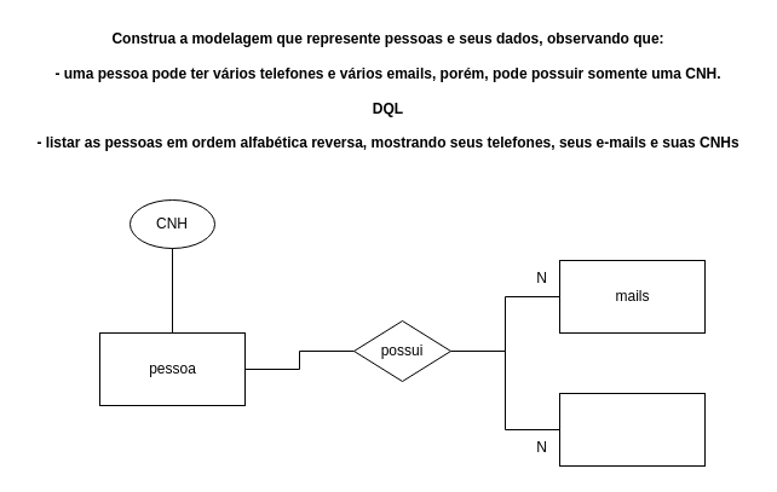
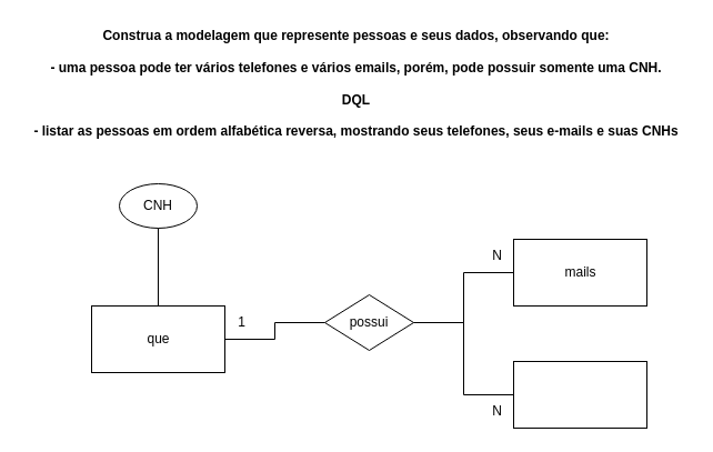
  <mxCell id="0" />
  <mxCell id="1" parent="0" />
  <mxCell id="2" style="edgeStyle=orthogonalEdgeStyle;rounded=0;orthogonalLoop=1;jettySize=auto;html=1;endArrow=none;endFill=0;" edge="1" parent="1" source="4" target="9"><mxGeometry relative="1" as="geometry" /></mxCell>
  <mxCell id="3" style="edgeStyle=orthogonalEdgeStyle;rounded=0;orthogonalLoop=1;jettySize=auto;html=1;exitX=1;exitY=0.5;exitDx=0;exitDy=0;entryX=0;entryY=0.5;entryDx=0;entryDy=0;endArrow=none;endFill=0;" edge="1" parent="1" source="4" target="14"><mxGeometry relative="1" as="geometry" /></mxCell>
  <mxCell id="4" value="possui" style="rhombus;whiteSpace=wrap;html=1;" vertex="1" parent="1"><mxGeometry x="292" y="265" width="80" height="50" as="geometry" /></mxCell>
  <mxCell id="5" value="" style="group" vertex="1" connectable="0" parent="1"><mxGeometry x="82" y="275" width="120" height="60" as="geometry" /></mxCell>
  <mxCell id="6" value="" style="rounded=0;whiteSpace=wrap;html=1;" vertex="1" parent="5"><mxGeometry width="120" height="60" as="geometry" /></mxCell>
- <mxCell id="7" value="pessoa" style="text;html=1;align=center;verticalAlign=middle;resizable=0;points=[];autosize=1;strokeColor=none;fillColor=none;" vertex="1" parent="5"><mxGeometry x="30" y="15" width="60" height="30" as="geometry" /></mxCell>
+ <mxCell id="7" value="que" style="text;html=1;align=center;verticalAlign=middle;resizable=0;points=[];autosize=1;strokeColor=none;fillColor=none;" vertex="1" parent="5"><mxGeometry x="30" y="15" width="60" height="30" as="geometry" /></mxCell>
  <mxCell id="8" value="" style="group" vertex="1" connectable="0" parent="1"><mxGeometry x="462" y="215" width="120" height="60" as="geometry" /></mxCell>
  <mxCell id="9" value="" style="rounded=0;whiteSpace=wrap;html=1;" vertex="1" parent="8"><mxGeometry width="120" height="60" as="geometry" /></mxCell>
  <mxCell id="10" value="mails" style="text;html=1;align=center;verticalAlign=middle;resizable=0;points=[];autosize=1;strokeColor=none;fillColor=none;" vertex="1" parent="8"><mxGeometry x="25" y="15" width="70" height="30" as="geometry" /></mxCell>
  <mxCell id="11" value="CNH" style="ellipse;whiteSpace=wrap;html=1;" vertex="1" parent="1"><mxGeometry x="107" y="165" width="70" height="40" as="geometry" /></mxCell>
  <mxCell id="12" style="edgeStyle=orthogonalEdgeStyle;rounded=0;orthogonalLoop=1;jettySize=auto;html=1;endArrow=none;endFill=0;" edge="1" parent="1" source="6" target="4"><mxGeometry relative="1" as="geometry" /></mxCell>
  <mxCell id="13" value="" style="group" vertex="1" connectable="0" parent="1"><mxGeometry x="462" y="325" width="120" height="60" as="geometry" /></mxCell>
  <mxCell id="14" value="" style="rounded=0;whiteSpace=wrap;html=1;" vertex="1" parent="13"><mxGeometry width="120" height="60" as="geometry" /></mxCell>
  <mxCell id="15" style="edgeStyle=orthogonalEdgeStyle;rounded=0;orthogonalLoop=1;jettySize=auto;html=1;entryX=0.5;entryY=1;entryDx=0;entryDy=0;exitX=0.5;exitY=0;exitDx=0;exitDy=0;endArrow=none;endFill=0;" edge="1" parent="1" source="6" target="11"><mxGeometry relative="1" as="geometry" /></mxCell>
+ <mxCell id="16" value="1" style="text;html=1;align=center;verticalAlign=middle;resizable=0;points=[];autosize=1;strokeColor=none;fillColor=none;" vertex="1" parent="1"><mxGeometry x="202" y="275" width="30" height="30" as="geometry" /></mxCell>
  <mxCell id="17" value="N" style="text;html=1;align=center;verticalAlign=middle;resizable=0;points=[];autosize=1;strokeColor=none;fillColor=none;" vertex="1" parent="1"><mxGeometry x="432" y="215" width="30" height="30" as="geometry" /></mxCell>
  <mxCell id="18" value="N" style="text;html=1;align=center;verticalAlign=middle;resizable=0;points=[];autosize=1;strokeColor=none;fillColor=none;" vertex="1" parent="1"><mxGeometry x="432" y="355" width="30" height="30" as="geometry" /></mxCell>
  <mxCell id="19" value="&lt;div&gt;&lt;b&gt;Construa a modelagem que represente pessoas e seus dados, observando que:&lt;/b&gt;&lt;/div&gt;&lt;div&gt;&lt;b&gt;&lt;br&gt;&lt;/b&gt;&lt;/div&gt;&lt;div&gt;&lt;b&gt;- uma pessoa pode ter vários telefones e vários emails, porém, pode possuir somente uma CNH.&lt;/b&gt;&lt;/div&gt;&lt;div&gt;&lt;b&gt;&lt;br&gt;&lt;/b&gt;&lt;/div&gt;&lt;div&gt;&lt;b&gt;DQL&lt;/b&gt;&lt;/div&gt;&lt;div&gt;&lt;b&gt;&lt;br&gt;&lt;/b&gt;&lt;/div&gt;&lt;div&gt;&lt;b&gt;- listar as pessoas em ordem alfabética reversa, mostrando seus telefones, seus e-mails e suas CNHs&lt;/b&gt;&lt;/div&gt;" style="text;html=1;align=center;verticalAlign=middle;resizable=0;points=[];autosize=1;strokeColor=none;fillColor=none;" vertex="1" parent="1"><mxGeometry x="20" y="20" width="600" height="110" as="geometry" /></mxCell>
